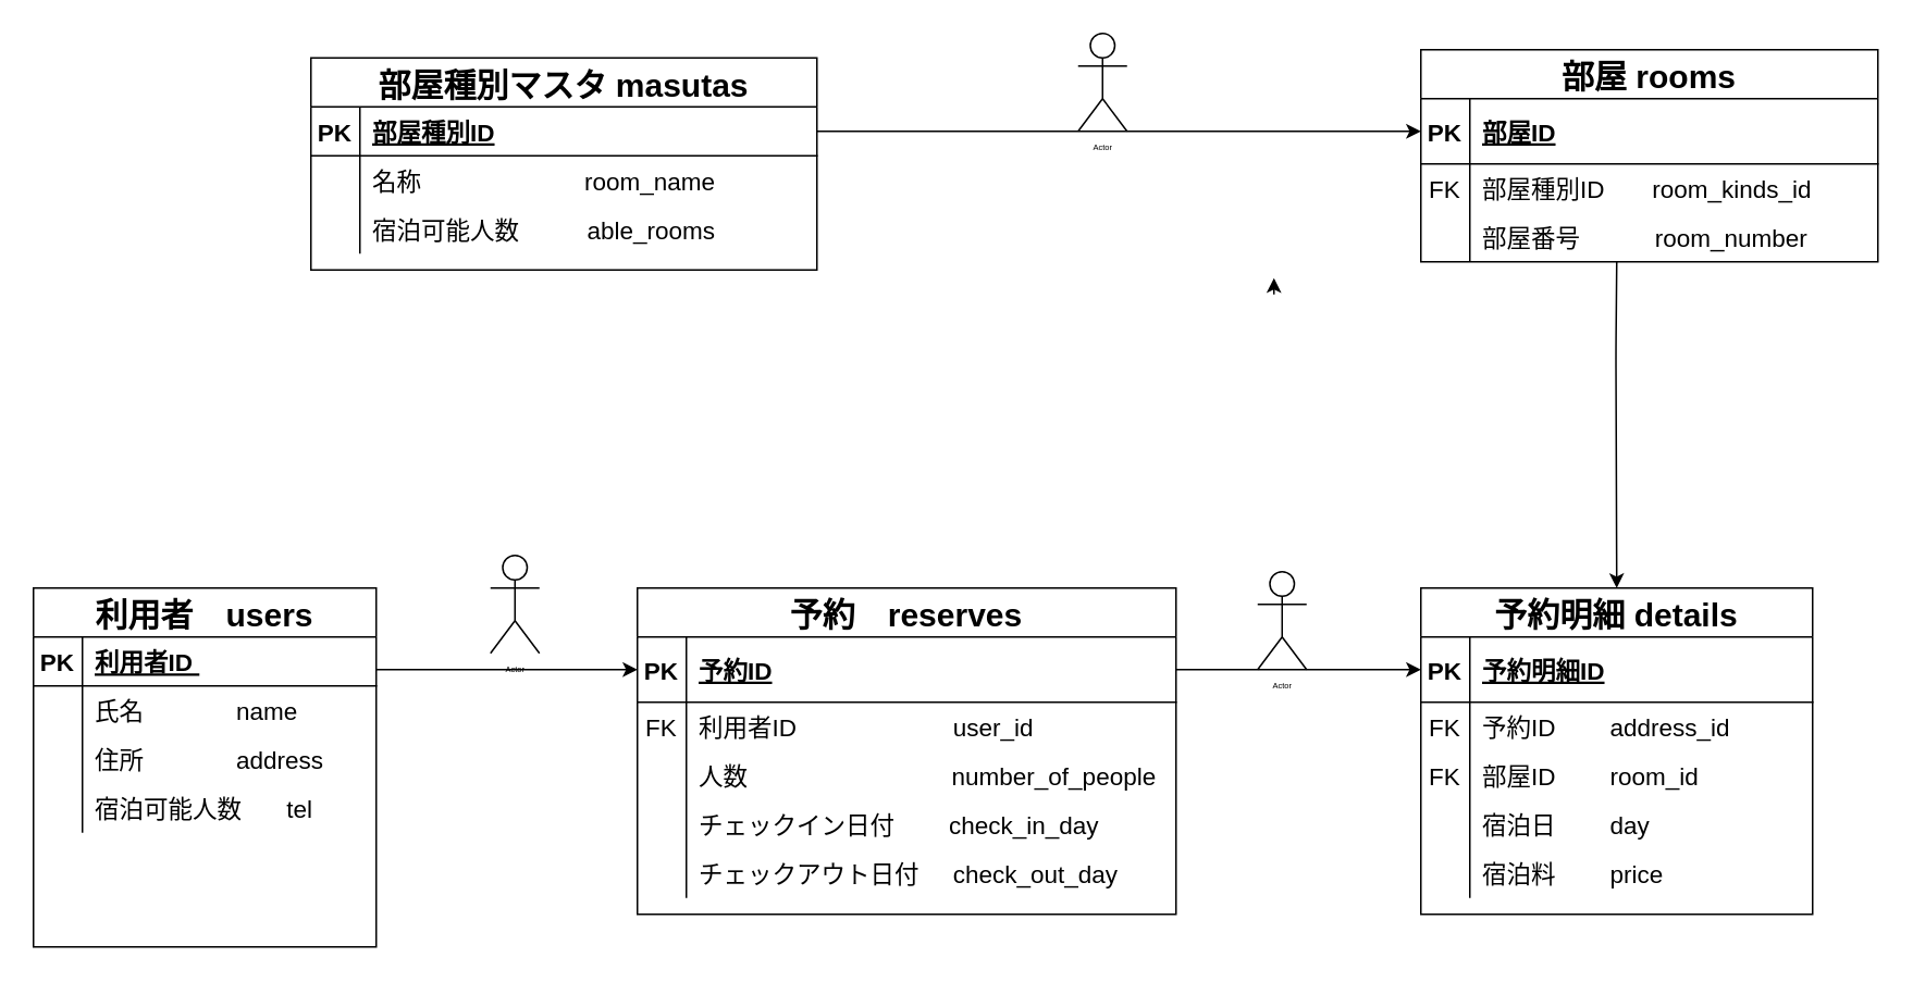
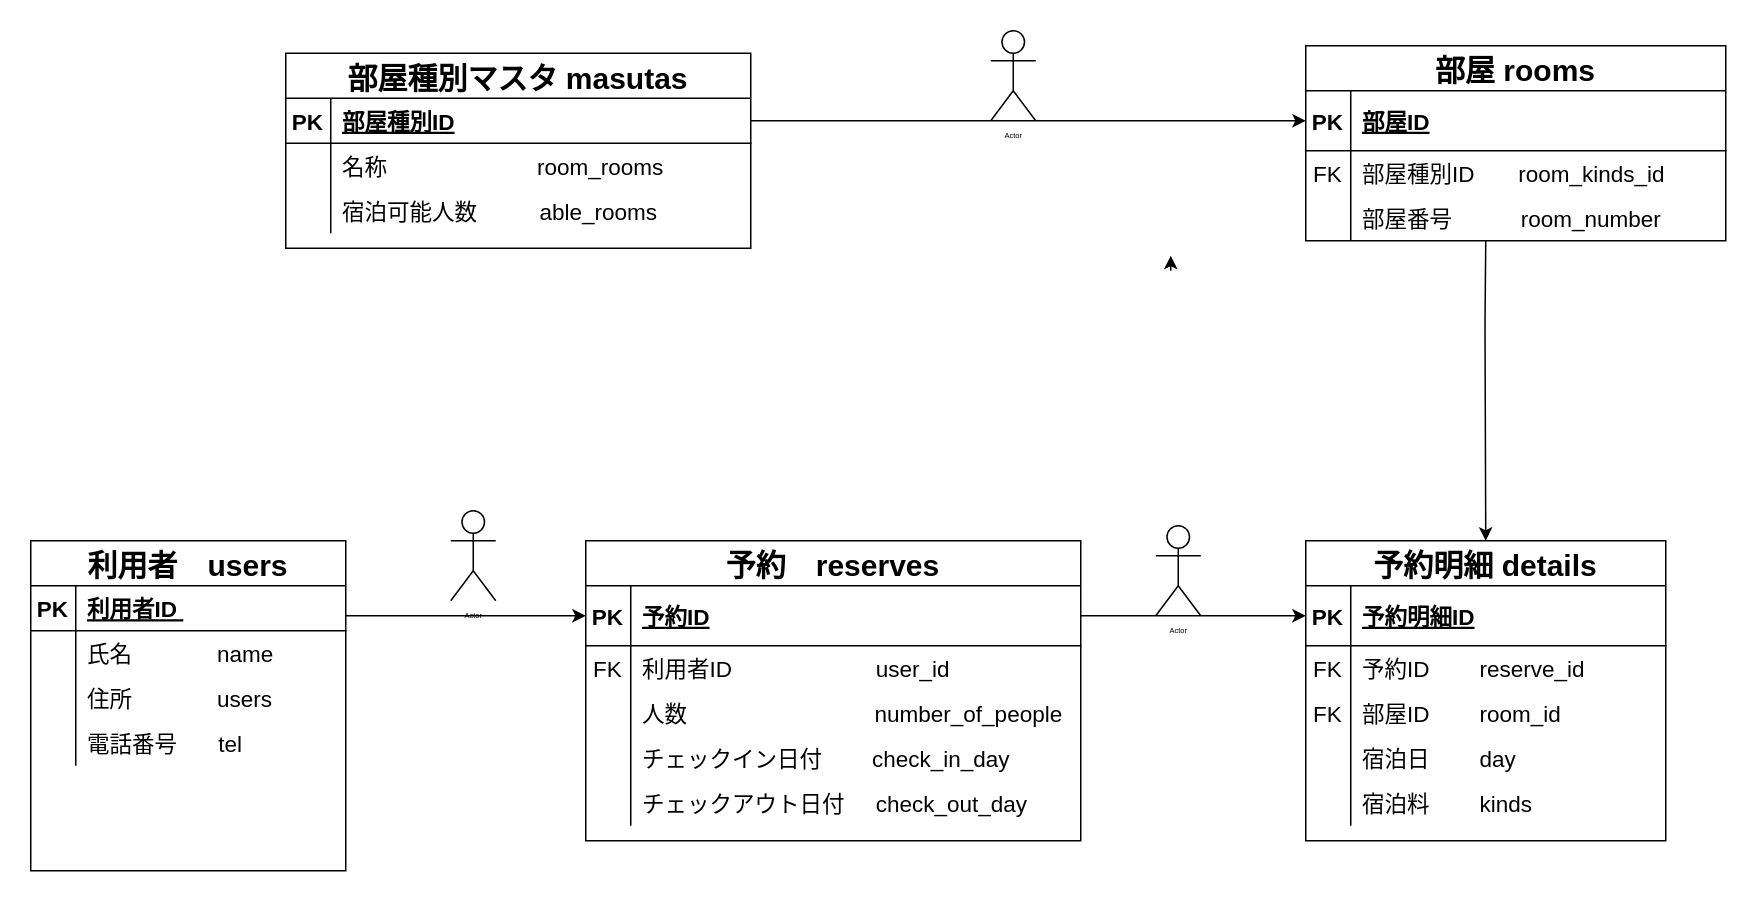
  <mxCell id="0" />
  <mxCell id="1" parent="0" />
  <mxCell id="2" style="edgeStyle=orthogonalEdgeStyle;rounded=0;orthogonalLoop=1;jettySize=auto;html=1;" edge="1" parent="1"><mxGeometry relative="1" as="geometry"><mxPoint x="780" y="170" as="targetPoint" /><mxPoint x="780" y="180" as="sourcePoint" /></mxGeometry></mxCell>
  <mxCell id="3" value="利用者　users" style="shape=table;startSize=30;container=1;collapsible=1;childLayout=tableLayout;fixedRows=1;rowLines=0;fontStyle=1;align=center;resizeLast=1;spacing=8;fontSize=20;" vertex="1" parent="1"><mxGeometry x="20" y="360" width="210" height="220" as="geometry" /></mxCell>
  <mxCell id="4" value="" style="shape=partialRectangle;collapsible=0;dropTarget=0;pointerEvents=0;fillColor=none;top=0;left=0;bottom=1;right=0;points=[[0,0.5],[1,0.5]];portConstraint=eastwest;fontSize=5;" vertex="1" parent="3"><mxGeometry y="30" width="210" height="30" as="geometry" /></mxCell>
  <mxCell id="5" value="PK" style="shape=partialRectangle;connectable=0;fillColor=none;top=0;left=0;bottom=0;right=0;fontStyle=1;overflow=hidden;fontSize=15;" vertex="1" parent="4"><mxGeometry width="30" height="30" as="geometry" /></mxCell>
  <mxCell id="6" value="利用者ID " style="shape=partialRectangle;connectable=0;fillColor=none;top=0;left=0;bottom=0;right=0;align=left;spacingLeft=6;fontStyle=5;overflow=hidden;fontSize=15;" vertex="1" parent="4"><mxGeometry x="30" width="180" height="30" as="geometry" /></mxCell>
  <mxCell id="7" value="" style="shape=partialRectangle;collapsible=0;dropTarget=0;pointerEvents=0;fillColor=none;top=0;left=0;bottom=0;right=0;points=[[0,0.5],[1,0.5]];portConstraint=eastwest;" vertex="1" parent="3"><mxGeometry y="60" width="210" height="30" as="geometry" /></mxCell>
  <mxCell id="8" value="" style="shape=partialRectangle;connectable=0;fillColor=none;top=0;left=0;bottom=0;right=0;editable=1;overflow=hidden;" vertex="1" parent="7"><mxGeometry width="30" height="30" as="geometry" /></mxCell>
  <mxCell id="9" value="氏名　          name" style="shape=partialRectangle;connectable=0;fillColor=none;top=0;left=0;bottom=0;right=0;align=left;spacingLeft=6;overflow=hidden;fontSize=15;" vertex="1" parent="7"><mxGeometry x="30" width="180" height="30" as="geometry" /></mxCell>
  <mxCell id="10" value="" style="shape=partialRectangle;collapsible=0;dropTarget=0;pointerEvents=0;fillColor=none;top=0;left=0;bottom=0;right=0;points=[[0,0.5],[1,0.5]];portConstraint=eastwest;" vertex="1" parent="3"><mxGeometry y="90" width="210" height="30" as="geometry" /></mxCell>
  <mxCell id="11" value="" style="shape=partialRectangle;connectable=0;fillColor=none;top=0;left=0;bottom=0;right=0;editable=1;overflow=hidden;" vertex="1" parent="10"><mxGeometry width="30" height="30" as="geometry" /></mxCell>
- <mxCell id="12" value="住所　          address" style="shape=partialRectangle;connectable=0;fillColor=none;top=0;left=0;bottom=0;right=0;align=left;spacingLeft=6;overflow=hidden;fontSize=15;" vertex="1" parent="10"><mxGeometry x="30" width="180" height="30" as="geometry" /></mxCell>
+ <mxCell id="12" value="住所　          users" style="shape=partialRectangle;connectable=0;fillColor=none;top=0;left=0;bottom=0;right=0;align=left;spacingLeft=6;overflow=hidden;fontSize=15;" vertex="1" parent="10"><mxGeometry x="30" width="180" height="30" as="geometry" /></mxCell>
  <mxCell id="13" value="" style="shape=partialRectangle;collapsible=0;dropTarget=0;pointerEvents=0;fillColor=none;top=0;left=0;bottom=0;right=0;points=[[0,0.5],[1,0.5]];portConstraint=eastwest;" vertex="1" parent="3"><mxGeometry y="120" width="210" height="30" as="geometry" /></mxCell>
  <mxCell id="14" value="" style="shape=partialRectangle;connectable=0;fillColor=none;top=0;left=0;bottom=0;right=0;editable=1;overflow=hidden;" vertex="1" parent="13"><mxGeometry width="30" height="30" as="geometry" /></mxCell>
- <mxCell id="15" value="宿泊可能人数　   tel" style="shape=partialRectangle;connectable=0;fillColor=none;top=0;left=0;bottom=0;right=0;align=left;spacingLeft=6;overflow=hidden;fontSize=15;" vertex="1" parent="13"><mxGeometry x="30" width="180" height="30" as="geometry" /></mxCell>
+ <mxCell id="15" value="電話番号　   tel" style="shape=partialRectangle;connectable=0;fillColor=none;top=0;left=0;bottom=0;right=0;align=left;spacingLeft=6;overflow=hidden;fontSize=15;" vertex="1" parent="13"><mxGeometry x="30" width="180" height="30" as="geometry" /></mxCell>
  <mxCell id="16" value="予約　reserves" style="shape=table;startSize=30;container=1;collapsible=1;childLayout=tableLayout;fixedRows=1;rowLines=0;fontStyle=1;align=center;resizeLast=1;fontSize=20;" vertex="1" parent="1"><mxGeometry x="390" y="360" width="330" height="200" as="geometry" /></mxCell>
  <mxCell id="17" value="" style="shape=partialRectangle;collapsible=0;dropTarget=0;pointerEvents=0;fillColor=none;top=0;left=0;bottom=1;right=0;points=[[0,0.5],[1,0.5]];portConstraint=eastwest;" vertex="1" parent="16"><mxGeometry y="30" width="330" height="40" as="geometry" /></mxCell>
  <mxCell id="18" value="PK" style="shape=partialRectangle;connectable=0;fillColor=none;top=0;left=0;bottom=0;right=0;fontStyle=1;overflow=hidden;fontSize=15;" vertex="1" parent="17"><mxGeometry width="30" height="40" as="geometry" /></mxCell>
  <mxCell id="19" value="予約ID" style="shape=partialRectangle;connectable=0;fillColor=none;top=0;left=0;bottom=0;right=0;align=left;spacingLeft=6;fontStyle=5;overflow=hidden;fontSize=15;" vertex="1" parent="17"><mxGeometry x="30" width="300" height="40" as="geometry" /></mxCell>
  <mxCell id="20" value="" style="shape=partialRectangle;collapsible=0;dropTarget=0;pointerEvents=0;fillColor=none;top=0;left=0;bottom=0;right=0;points=[[0,0.5],[1,0.5]];portConstraint=eastwest;" vertex="1" parent="16"><mxGeometry y="70" width="330" height="30" as="geometry" /></mxCell>
  <mxCell id="21" value="FK" style="shape=partialRectangle;connectable=0;fillColor=none;top=0;left=0;bottom=0;right=0;editable=1;overflow=hidden;fontSize=15;" vertex="1" parent="20"><mxGeometry width="30" height="30" as="geometry" /></mxCell>
  <mxCell id="22" value="利用者ID                       user_id" style="shape=partialRectangle;connectable=0;fillColor=none;top=0;left=0;bottom=0;right=0;align=left;spacingLeft=6;overflow=hidden;fontSize=15;" vertex="1" parent="20"><mxGeometry x="30" width="300" height="30" as="geometry" /></mxCell>
  <mxCell id="23" value="" style="shape=partialRectangle;collapsible=0;dropTarget=0;pointerEvents=0;fillColor=none;top=0;left=0;bottom=0;right=0;points=[[0,0.5],[1,0.5]];portConstraint=eastwest;" vertex="1" parent="16"><mxGeometry y="100" width="330" height="30" as="geometry" /></mxCell>
  <mxCell id="24" value="" style="shape=partialRectangle;connectable=0;fillColor=none;top=0;left=0;bottom=0;right=0;editable=1;overflow=hidden;" vertex="1" parent="23"><mxGeometry width="30" height="30" as="geometry" /></mxCell>
  <mxCell id="25" value="人数                              number_of_people" style="shape=partialRectangle;connectable=0;fillColor=none;top=0;left=0;bottom=0;right=0;align=left;spacingLeft=6;overflow=hidden;fontSize=15;" vertex="1" parent="23"><mxGeometry x="30" width="300" height="30" as="geometry" /></mxCell>
  <mxCell id="26" value="" style="shape=partialRectangle;collapsible=0;dropTarget=0;pointerEvents=0;fillColor=none;top=0;left=0;bottom=0;right=0;points=[[0,0.5],[1,0.5]];portConstraint=eastwest;fontSize=15;" vertex="1" parent="16"><mxGeometry y="130" width="330" height="30" as="geometry" /></mxCell>
  <mxCell id="27" value="" style="shape=partialRectangle;connectable=0;fillColor=none;top=0;left=0;bottom=0;right=0;editable=1;overflow=hidden;" vertex="1" parent="26"><mxGeometry width="30" height="30" as="geometry" /></mxCell>
  <mxCell id="28" value="チェックイン日付        check_in_day" style="shape=partialRectangle;connectable=0;fillColor=none;top=0;left=0;bottom=0;right=0;align=left;spacingLeft=6;overflow=hidden;fontSize=15;" vertex="1" parent="26"><mxGeometry x="30" width="300" height="30" as="geometry" /></mxCell>
  <mxCell id="29" value="" style="shape=partialRectangle;collapsible=0;dropTarget=0;pointerEvents=0;fillColor=none;top=0;left=0;bottom=0;right=0;points=[[0,0.5],[1,0.5]];portConstraint=eastwest;" vertex="1" parent="16"><mxGeometry y="160" width="330" height="30" as="geometry" /></mxCell>
  <mxCell id="30" value="" style="shape=partialRectangle;connectable=0;fillColor=none;top=0;left=0;bottom=0;right=0;editable=1;overflow=hidden;" vertex="1" parent="29"><mxGeometry width="30" height="30" as="geometry" /></mxCell>
  <mxCell id="31" value="チェックアウト日付     check_out_day" style="shape=partialRectangle;connectable=0;fillColor=none;top=0;left=0;bottom=0;right=0;align=left;spacingLeft=6;overflow=hidden;fontSize=15;" vertex="1" parent="29"><mxGeometry x="30" width="300" height="30" as="geometry" /></mxCell>
  <mxCell id="32" value="予約明細 details" style="shape=table;startSize=30;container=1;collapsible=1;childLayout=tableLayout;fixedRows=1;rowLines=0;fontStyle=1;align=center;resizeLast=1;fontSize=20;" vertex="1" parent="1"><mxGeometry x="870" y="360" width="240" height="200" as="geometry" /></mxCell>
  <mxCell id="33" value="" style="shape=partialRectangle;collapsible=0;dropTarget=0;pointerEvents=0;fillColor=none;top=0;left=0;bottom=1;right=0;points=[[0,0.5],[1,0.5]];portConstraint=eastwest;" vertex="1" parent="32"><mxGeometry y="30" width="240" height="40" as="geometry" /></mxCell>
  <mxCell id="34" value="PK" style="shape=partialRectangle;connectable=0;fillColor=none;top=0;left=0;bottom=0;right=0;fontStyle=1;overflow=hidden;fontSize=15;" vertex="1" parent="33"><mxGeometry width="30" height="40" as="geometry" /></mxCell>
  <mxCell id="35" value="予約明細ID" style="shape=partialRectangle;connectable=0;fillColor=none;top=0;left=0;bottom=0;right=0;align=left;spacingLeft=6;fontStyle=5;overflow=hidden;fontSize=15;" vertex="1" parent="33"><mxGeometry x="30" width="210" height="40" as="geometry" /></mxCell>
  <mxCell id="36" value="" style="shape=partialRectangle;collapsible=0;dropTarget=0;pointerEvents=0;fillColor=none;top=0;left=0;bottom=0;right=0;points=[[0,0.5],[1,0.5]];portConstraint=eastwest;" vertex="1" parent="32"><mxGeometry y="70" width="240" height="30" as="geometry" /></mxCell>
  <mxCell id="37" value="FK" style="shape=partialRectangle;connectable=0;fillColor=none;top=0;left=0;bottom=0;right=0;editable=1;overflow=hidden;fontSize=15;" vertex="1" parent="36"><mxGeometry width="30" height="30" as="geometry" /></mxCell>
- <mxCell id="38" value="予約ID        address_id" style="shape=partialRectangle;connectable=0;fillColor=none;top=0;left=0;bottom=0;right=0;align=left;spacingLeft=6;overflow=hidden;fontSize=15;" vertex="1" parent="36"><mxGeometry x="30" width="210" height="30" as="geometry" /></mxCell>
+ <mxCell id="38" value="予約ID        reserve_id" style="shape=partialRectangle;connectable=0;fillColor=none;top=0;left=0;bottom=0;right=0;align=left;spacingLeft=6;overflow=hidden;fontSize=15;" vertex="1" parent="36"><mxGeometry x="30" width="210" height="30" as="geometry" /></mxCell>
  <mxCell id="39" value="" style="shape=partialRectangle;collapsible=0;dropTarget=0;pointerEvents=0;fillColor=none;top=0;left=0;bottom=0;right=0;points=[[0,0.5],[1,0.5]];portConstraint=eastwest;" vertex="1" parent="32"><mxGeometry y="100" width="240" height="30" as="geometry" /></mxCell>
  <mxCell id="40" value="FK" style="shape=partialRectangle;connectable=0;fillColor=none;top=0;left=0;bottom=0;right=0;editable=1;overflow=hidden;fontSize=15;" vertex="1" parent="39"><mxGeometry width="30" height="30" as="geometry" /></mxCell>
  <mxCell id="41" value="部屋ID        room_id" style="shape=partialRectangle;connectable=0;fillColor=none;top=0;left=0;bottom=0;right=0;align=left;spacingLeft=6;overflow=hidden;fontSize=15;" vertex="1" parent="39"><mxGeometry x="30" width="210" height="30" as="geometry" /></mxCell>
  <mxCell id="42" value="" style="shape=partialRectangle;collapsible=0;dropTarget=0;pointerEvents=0;fillColor=none;top=0;left=0;bottom=0;right=0;points=[[0,0.5],[1,0.5]];portConstraint=eastwest;" vertex="1" parent="32"><mxGeometry y="130" width="240" height="30" as="geometry" /></mxCell>
  <mxCell id="43" value="" style="shape=partialRectangle;connectable=0;fillColor=none;top=0;left=0;bottom=0;right=0;editable=1;overflow=hidden;" vertex="1" parent="42"><mxGeometry width="30" height="30" as="geometry" /></mxCell>
  <mxCell id="44" value="宿泊日        day" style="shape=partialRectangle;connectable=0;fillColor=none;top=0;left=0;bottom=0;right=0;align=left;spacingLeft=6;overflow=hidden;fontSize=15;" vertex="1" parent="42"><mxGeometry x="30" width="210" height="30" as="geometry" /></mxCell>
  <mxCell id="45" value="" style="shape=partialRectangle;collapsible=0;dropTarget=0;pointerEvents=0;fillColor=none;top=0;left=0;bottom=0;right=0;points=[[0,0.5],[1,0.5]];portConstraint=eastwest;" vertex="1" parent="32"><mxGeometry y="160" width="240" height="30" as="geometry" /></mxCell>
  <mxCell id="46" value="" style="shape=partialRectangle;connectable=0;fillColor=none;top=0;left=0;bottom=0;right=0;editable=1;overflow=hidden;" vertex="1" parent="45"><mxGeometry width="30" height="30" as="geometry" /></mxCell>
- <mxCell id="47" value="宿泊料        price" style="shape=partialRectangle;connectable=0;fillColor=none;top=0;left=0;bottom=0;right=0;align=left;spacingLeft=6;overflow=hidden;fontSize=15;" vertex="1" parent="45"><mxGeometry x="30" width="210" height="30" as="geometry" /></mxCell>
+ <mxCell id="47" value="宿泊料        kinds" style="shape=partialRectangle;connectable=0;fillColor=none;top=0;left=0;bottom=0;right=0;align=left;spacingLeft=6;overflow=hidden;fontSize=15;" vertex="1" parent="45"><mxGeometry x="30" width="210" height="30" as="geometry" /></mxCell>
  <mxCell id="48" value="部屋 rooms" style="shape=table;startSize=30;container=1;collapsible=1;childLayout=tableLayout;fixedRows=1;rowLines=0;fontStyle=1;align=center;resizeLast=1;fontSize=20;" vertex="1" parent="1"><mxGeometry x="870" y="30" width="280" height="130" as="geometry" /></mxCell>
  <mxCell id="49" value="" style="shape=partialRectangle;collapsible=0;dropTarget=0;pointerEvents=0;fillColor=none;top=0;left=0;bottom=1;right=0;points=[[0,0.5],[1,0.5]];portConstraint=eastwest;" vertex="1" parent="48"><mxGeometry y="30" width="280" height="40" as="geometry" /></mxCell>
  <mxCell id="50" value="PK" style="shape=partialRectangle;connectable=0;fillColor=none;top=0;left=0;bottom=0;right=0;fontStyle=1;overflow=hidden;fontSize=15;" vertex="1" parent="49"><mxGeometry width="30" height="40" as="geometry" /></mxCell>
  <mxCell id="51" value="部屋ID" style="shape=partialRectangle;connectable=0;fillColor=none;top=0;left=0;bottom=0;right=0;align=left;spacingLeft=6;fontStyle=5;overflow=hidden;fontSize=15;" vertex="1" parent="49"><mxGeometry x="30" width="250" height="40" as="geometry" /></mxCell>
  <mxCell id="52" value="" style="shape=partialRectangle;collapsible=0;dropTarget=0;pointerEvents=0;fillColor=none;top=0;left=0;bottom=0;right=0;points=[[0,0.5],[1,0.5]];portConstraint=eastwest;" vertex="1" parent="48"><mxGeometry y="70" width="280" height="30" as="geometry" /></mxCell>
  <mxCell id="53" value="FK" style="shape=partialRectangle;connectable=0;fillColor=none;top=0;left=0;bottom=0;right=0;editable=1;overflow=hidden;fontSize=15;" vertex="1" parent="52"><mxGeometry width="30" height="30" as="geometry" /></mxCell>
  <mxCell id="54" value="部屋種別ID       room_kinds_id" style="shape=partialRectangle;connectable=0;fillColor=none;top=0;left=0;bottom=0;right=0;align=left;spacingLeft=6;overflow=hidden;fontSize=15;" vertex="1" parent="52"><mxGeometry x="30" width="250" height="30" as="geometry" /></mxCell>
  <mxCell id="55" value="" style="shape=partialRectangle;collapsible=0;dropTarget=0;pointerEvents=0;fillColor=none;top=0;left=0;bottom=0;right=0;points=[[0,0.5],[1,0.5]];portConstraint=eastwest;" vertex="1" parent="48"><mxGeometry y="100" width="280" height="30" as="geometry" /></mxCell>
  <mxCell id="56" value="" style="shape=partialRectangle;connectable=0;fillColor=none;top=0;left=0;bottom=0;right=0;editable=1;overflow=hidden;" vertex="1" parent="55"><mxGeometry width="30" height="30" as="geometry" /></mxCell>
  <mxCell id="57" value="部屋番号           room_number" style="shape=partialRectangle;connectable=0;fillColor=none;top=0;left=0;bottom=0;right=0;align=left;spacingLeft=6;overflow=hidden;fontSize=15;" vertex="1" parent="55"><mxGeometry x="30" width="250" height="30" as="geometry" /></mxCell>
  <mxCell id="58" value="部屋種別マスタ masutas" style="shape=table;startSize=30;container=1;collapsible=1;childLayout=tableLayout;fixedRows=1;rowLines=0;fontStyle=1;align=center;resizeLast=1;fontSize=20;" vertex="1" parent="1"><mxGeometry x="190" y="35" width="310" height="130" as="geometry" /></mxCell>
  <mxCell id="59" value="" style="shape=partialRectangle;collapsible=0;dropTarget=0;pointerEvents=0;fillColor=none;top=0;left=0;bottom=1;right=0;points=[[0,0.5],[1,0.5]];portConstraint=eastwest;" vertex="1" parent="58"><mxGeometry y="30" width="310" height="30" as="geometry" /></mxCell>
  <mxCell id="60" value="PK" style="shape=partialRectangle;connectable=0;fillColor=none;top=0;left=0;bottom=0;right=0;fontStyle=1;overflow=hidden;fontSize=15;" vertex="1" parent="59"><mxGeometry width="30" height="30" as="geometry" /></mxCell>
  <mxCell id="61" value="部屋種別ID" style="shape=partialRectangle;connectable=0;fillColor=none;top=0;left=0;bottom=0;right=0;align=left;spacingLeft=6;fontStyle=5;overflow=hidden;fontSize=15;" vertex="1" parent="59"><mxGeometry x="30" width="280" height="30" as="geometry" /></mxCell>
  <mxCell id="62" value="" style="shape=partialRectangle;collapsible=0;dropTarget=0;pointerEvents=0;fillColor=none;top=0;left=0;bottom=0;right=0;points=[[0,0.5],[1,0.5]];portConstraint=eastwest;" vertex="1" parent="58"><mxGeometry y="60" width="310" height="30" as="geometry" /></mxCell>
  <mxCell id="63" value="" style="shape=partialRectangle;connectable=0;fillColor=none;top=0;left=0;bottom=0;right=0;editable=1;overflow=hidden;" vertex="1" parent="62"><mxGeometry width="30" height="30" as="geometry" /></mxCell>
- <mxCell id="64" value="名称                        room_name" style="shape=partialRectangle;connectable=0;fillColor=none;top=0;left=0;bottom=0;right=0;align=left;spacingLeft=6;overflow=hidden;fontSize=15;" vertex="1" parent="62"><mxGeometry x="30" width="280" height="30" as="geometry" /></mxCell>
+ <mxCell id="64" value="名称                        room_rooms" style="shape=partialRectangle;connectable=0;fillColor=none;top=0;left=0;bottom=0;right=0;align=left;spacingLeft=6;overflow=hidden;fontSize=15;" vertex="1" parent="62"><mxGeometry x="30" width="280" height="30" as="geometry" /></mxCell>
  <mxCell id="65" value="" style="shape=partialRectangle;collapsible=0;dropTarget=0;pointerEvents=0;fillColor=none;top=0;left=0;bottom=0;right=0;points=[[0,0.5],[1,0.5]];portConstraint=eastwest;" vertex="1" parent="58"><mxGeometry y="90" width="310" height="30" as="geometry" /></mxCell>
  <mxCell id="66" value="" style="shape=partialRectangle;connectable=0;fillColor=none;top=0;left=0;bottom=0;right=0;editable=1;overflow=hidden;" vertex="1" parent="65"><mxGeometry width="30" height="30" as="geometry" /></mxCell>
  <mxCell id="67" value="宿泊可能人数          able_rooms" style="shape=partialRectangle;connectable=0;fillColor=none;top=0;left=0;bottom=0;right=0;align=left;spacingLeft=6;overflow=hidden;fontSize=15;" vertex="1" parent="65"><mxGeometry x="30" width="280" height="30" as="geometry" /></mxCell>
  <mxCell id="68" value="" style="endArrow=classic;html=1;fontSize=30;" edge="1" parent="1"><mxGeometry relative="1" as="geometry"><mxPoint x="230" y="410" as="sourcePoint" /><mxPoint x="390" y="410" as="targetPoint" /></mxGeometry></mxCell>
  <mxCell id="69" value="" style="endArrow=classic;html=1;fontSize=30;" edge="1" parent="1"><mxGeometry relative="1" as="geometry"><mxPoint x="720" y="410" as="sourcePoint" /><mxPoint x="870" y="410" as="targetPoint" /><Array as="points"><mxPoint x="830" y="410" /></Array></mxGeometry></mxCell>
  <mxCell id="70" value="" style="endArrow=classic;html=1;fontSize=30;entryX=0.5;entryY=0;entryDx=0;entryDy=0;" edge="1" parent="1" target="32"><mxGeometry relative="1" as="geometry"><mxPoint x="990" y="160" as="sourcePoint" /><mxPoint x="990" y="350" as="targetPoint" /><Array as="points"><mxPoint x="989.5" y="215" /></Array></mxGeometry></mxCell>
  <mxCell id="71" value="" style="endArrow=classic;html=1;fontSize=30;" edge="1" parent="1"><mxGeometry relative="1" as="geometry"><mxPoint x="500" y="80" as="sourcePoint" /><mxPoint x="870" y="80" as="targetPoint" /></mxGeometry></mxCell>
  <mxCell id="72" value="Actor" style="shape=umlActor;verticalLabelPosition=bottom;verticalAlign=top;html=1;outlineConnect=0;fontSize=5;" vertex="1" parent="1"><mxGeometry x="660" y="20" width="30" height="60" as="geometry" /></mxCell>
  <mxCell id="73" value="Actor" style="shape=umlActor;verticalLabelPosition=bottom;verticalAlign=top;html=1;outlineConnect=0;fontSize=5;" vertex="1" parent="1"><mxGeometry x="300" y="340" width="30" height="60" as="geometry" /></mxCell>
  <mxCell id="74" value="Actor" style="shape=umlActor;verticalLabelPosition=bottom;verticalAlign=top;html=1;outlineConnect=0;fontSize=5;" vertex="1" parent="1"><mxGeometry x="770" y="350" width="30" height="60" as="geometry" /></mxCell>
